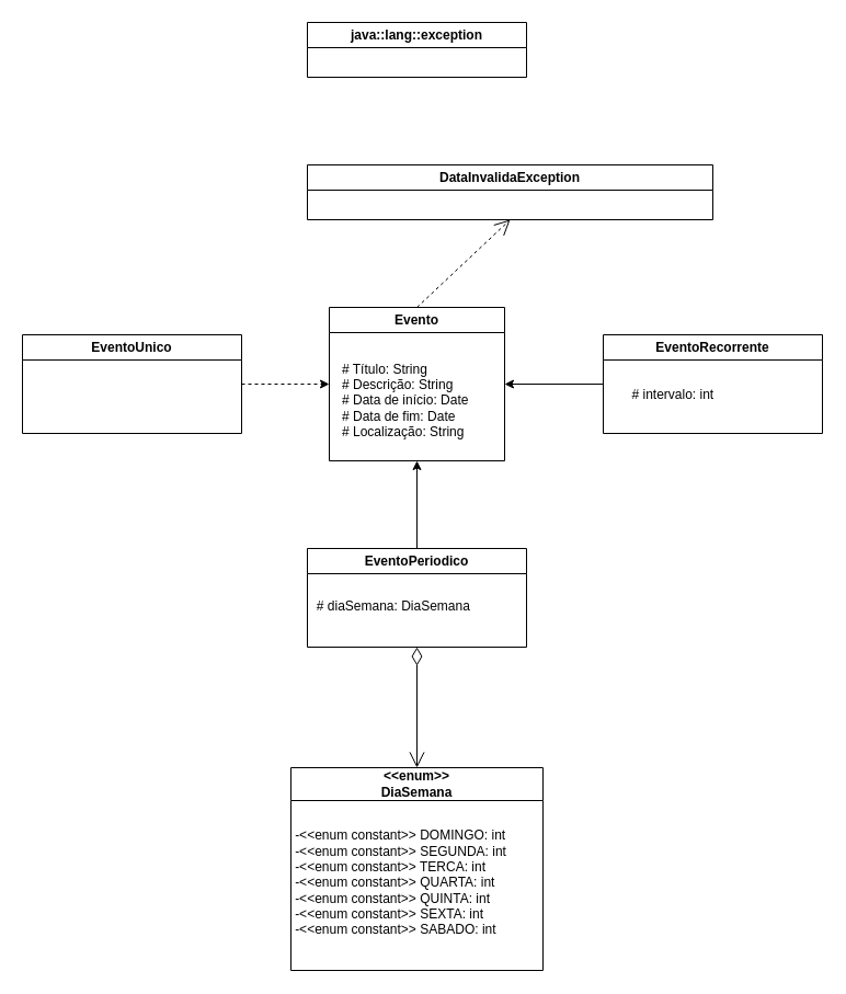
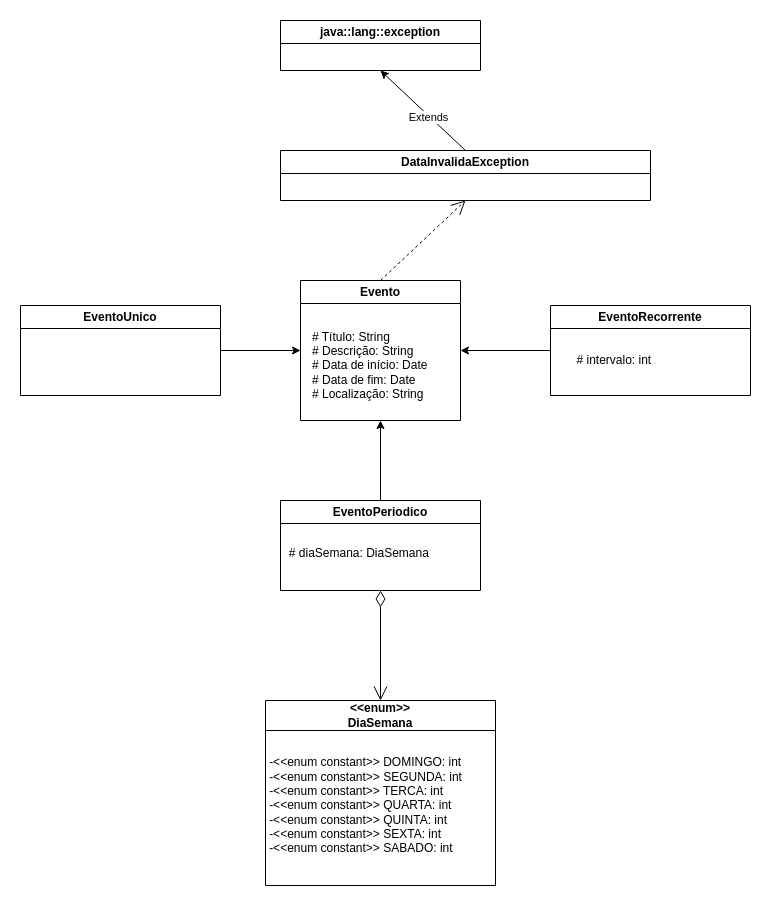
  <mxCell id="0" />
  <mxCell id="1" parent="0" />
  <mxCell id="2" value="Evento" style="swimlane;whiteSpace=wrap;html=1;" vertex="1" parent="1"><mxGeometry x="300" y="280" width="160" height="140" as="geometry" /></mxCell>
  <mxCell id="3" value="# Título: String&lt;br&gt;# Descrição: String&lt;br&gt;# Data de início: Date&lt;br&gt;# Data de fim: Date&lt;br&gt;# Localização: String" style="text;html=1;align=left;verticalAlign=middle;resizable=0;points=[];autosize=1;strokeColor=none;fillColor=none;" vertex="1" parent="2"><mxGeometry x="10" y="40" width="140" height="90" as="geometry" /></mxCell>
  <mxCell id="4" value="DataInvalidaException" style="swimlane;whiteSpace=wrap;html=1;" vertex="1" parent="1"><mxGeometry x="280" y="150" width="370" height="50" as="geometry" /></mxCell>
  <mxCell id="5" value="" style="endArrow=open;endSize=12;dashed=1;html=1;rounded=0;exitX=0.5;exitY=0;exitDx=0;exitDy=0;entryX=0.5;entryY=1;entryDx=0;entryDy=0;" edge="1" parent="1" source="2" target="4"><mxGeometry width="160" relative="1" as="geometry"><mxPoint x="320" y="300" as="sourcePoint" /><mxPoint x="390" y="200" as="targetPoint" /></mxGeometry></mxCell>
  <mxCell id="6" value="java::lang::exception" style="swimlane;whiteSpace=wrap;html=1;" vertex="1" parent="1"><mxGeometry x="280" y="20" width="200" height="50" as="geometry" /></mxCell>
+ <mxCell id="7" value="" style="endArrow=classic;html=1;rounded=0;entryX=0.5;entryY=1;entryDx=0;entryDy=0;exitX=0.5;exitY=0;exitDx=0;exitDy=0;" edge="1" parent="1" source="4" target="6"><mxGeometry width="50" height="50" relative="1" as="geometry"><mxPoint x="380" y="330" as="sourcePoint" /><mxPoint x="430" y="280" as="targetPoint" /></mxGeometry></mxCell>
+ <mxCell id="8" value="Extends" style="edgeLabel;html=1;align=center;verticalAlign=middle;resizable=0;points=[];" vertex="1" connectable="0" parent="7"><mxGeometry x="-0.15" y="1" relative="1" as="geometry"><mxPoint as="offset" /></mxGeometry></mxCell>
  <mxCell id="9" value="&amp;lt;&amp;lt;enum&amp;gt;&amp;gt;&lt;div&gt;DiaSemana&lt;/div&gt;" style="swimlane;whiteSpace=wrap;html=1;startSize=30;" vertex="1" parent="1"><mxGeometry x="265" y="700" width="230" height="185" as="geometry" /></mxCell>
  <mxCell id="10" value="&lt;div style=&quot;text-align: left;&quot;&gt;&lt;span style=&quot;background-color: initial;&quot;&gt;-&amp;lt;&amp;lt;enum constant&amp;gt;&amp;gt; DOMINGO: int&lt;/span&gt;&lt;/div&gt;&lt;div style=&quot;text-align: left;&quot;&gt;-&amp;lt;&amp;lt;enum constant&amp;gt;&amp;gt; SEGUNDA: int&lt;br&gt;&lt;/div&gt;&lt;div style=&quot;text-align: left;&quot;&gt;-&amp;lt;&amp;lt;enum constant&amp;gt;&amp;gt; TERCA: int&lt;br&gt;&lt;/div&gt;&lt;div style=&quot;text-align: left;&quot;&gt;-&amp;lt;&amp;lt;enum constant&amp;gt;&amp;gt; QUARTA: int&lt;br&gt;&lt;/div&gt;&lt;div style=&quot;text-align: left;&quot;&gt;-&amp;lt;&amp;lt;enum constant&amp;gt;&amp;gt; QUINTA: int&lt;br&gt;&lt;/div&gt;&lt;div style=&quot;text-align: left;&quot;&gt;-&amp;lt;&amp;lt;enum constant&amp;gt;&amp;gt; SEXTA: int&lt;br&gt;&lt;/div&gt;&lt;div style=&quot;text-align: left;&quot;&gt;-&amp;lt;&amp;lt;enum constant&amp;gt;&amp;gt; SABADO: int&lt;br&gt;&lt;/div&gt;" style="text;html=1;align=center;verticalAlign=middle;resizable=0;points=[];autosize=1;strokeColor=none;fillColor=none;" vertex="1" parent="9"><mxGeometry x="-10" y="50" width="220" height="110" as="geometry" /></mxCell>
  <mxCell id="11" value="" style="endArrow=open;html=1;endSize=12;startArrow=diamondThin;startSize=14;startFill=0;edgeStyle=orthogonalEdgeStyle;align=left;verticalAlign=bottom;rounded=0;exitX=0.5;exitY=1;exitDx=0;exitDy=0;" edge="1" parent="1" source="15" target="9"><mxGeometry x="-1" y="3" relative="1" as="geometry"><mxPoint x="440" y="680" as="sourcePoint" /><mxPoint x="550" y="360" as="targetPoint" /></mxGeometry></mxCell>
- <mxCell id="12" style="edgeStyle=orthogonalEdgeStyle;rounded=0;orthogonalLoop=1;jettySize=auto;html=1;entryX=0;entryY=0.5;entryDx=0;entryDy=0;dashed=1;" edge="1" parent="1" source="13" target="2"><mxGeometry relative="1" as="geometry" /></mxCell>
+ <mxCell id="12" style="edgeStyle=orthogonalEdgeStyle;rounded=0;orthogonalLoop=1;jettySize=auto;html=1;entryX=0;entryY=0.5;entryDx=0;entryDy=0;" edge="1" parent="1" source="13" target="2"><mxGeometry relative="1" as="geometry" /></mxCell>
  <mxCell id="13" value="EventoUnico" style="swimlane;whiteSpace=wrap;html=1;" vertex="1" parent="1"><mxGeometry x="20" y="305" width="200" height="90" as="geometry" /></mxCell>
  <mxCell id="14" style="edgeStyle=orthogonalEdgeStyle;rounded=0;orthogonalLoop=1;jettySize=auto;html=1;" edge="1" parent="1" source="15"><mxGeometry relative="1" as="geometry"><mxPoint x="380" y="420" as="targetPoint" /></mxGeometry></mxCell>
  <mxCell id="15" value="EventoPeriodico" style="swimlane;whiteSpace=wrap;html=1;" vertex="1" parent="1"><mxGeometry x="280" y="500" width="200" height="90" as="geometry" /></mxCell>
  <mxCell id="16" value="# diaSemana: DiaSemana&amp;nbsp;" style="text;html=1;align=center;verticalAlign=middle;resizable=0;points=[];autosize=1;strokeColor=none;fillColor=none;" vertex="1" parent="15"><mxGeometry x="-5" y="38" width="170" height="30" as="geometry" /></mxCell>
  <mxCell id="17" style="edgeStyle=orthogonalEdgeStyle;rounded=0;orthogonalLoop=1;jettySize=auto;html=1;" edge="1" parent="1" source="18"><mxGeometry relative="1" as="geometry"><mxPoint x="460" y="350" as="targetPoint" /></mxGeometry></mxCell>
  <mxCell id="18" value="EventoRecorrente" style="swimlane;whiteSpace=wrap;html=1;" vertex="1" parent="1"><mxGeometry x="550" y="305" width="200" height="90" as="geometry" /></mxCell>
  <mxCell id="19" value="# intervalo: int&amp;nbsp;" style="text;html=1;align=center;verticalAlign=middle;resizable=0;points=[];autosize=1;strokeColor=none;fillColor=none;" vertex="1" parent="18"><mxGeometry x="15" y="40" width="100" height="30" as="geometry" /></mxCell>
